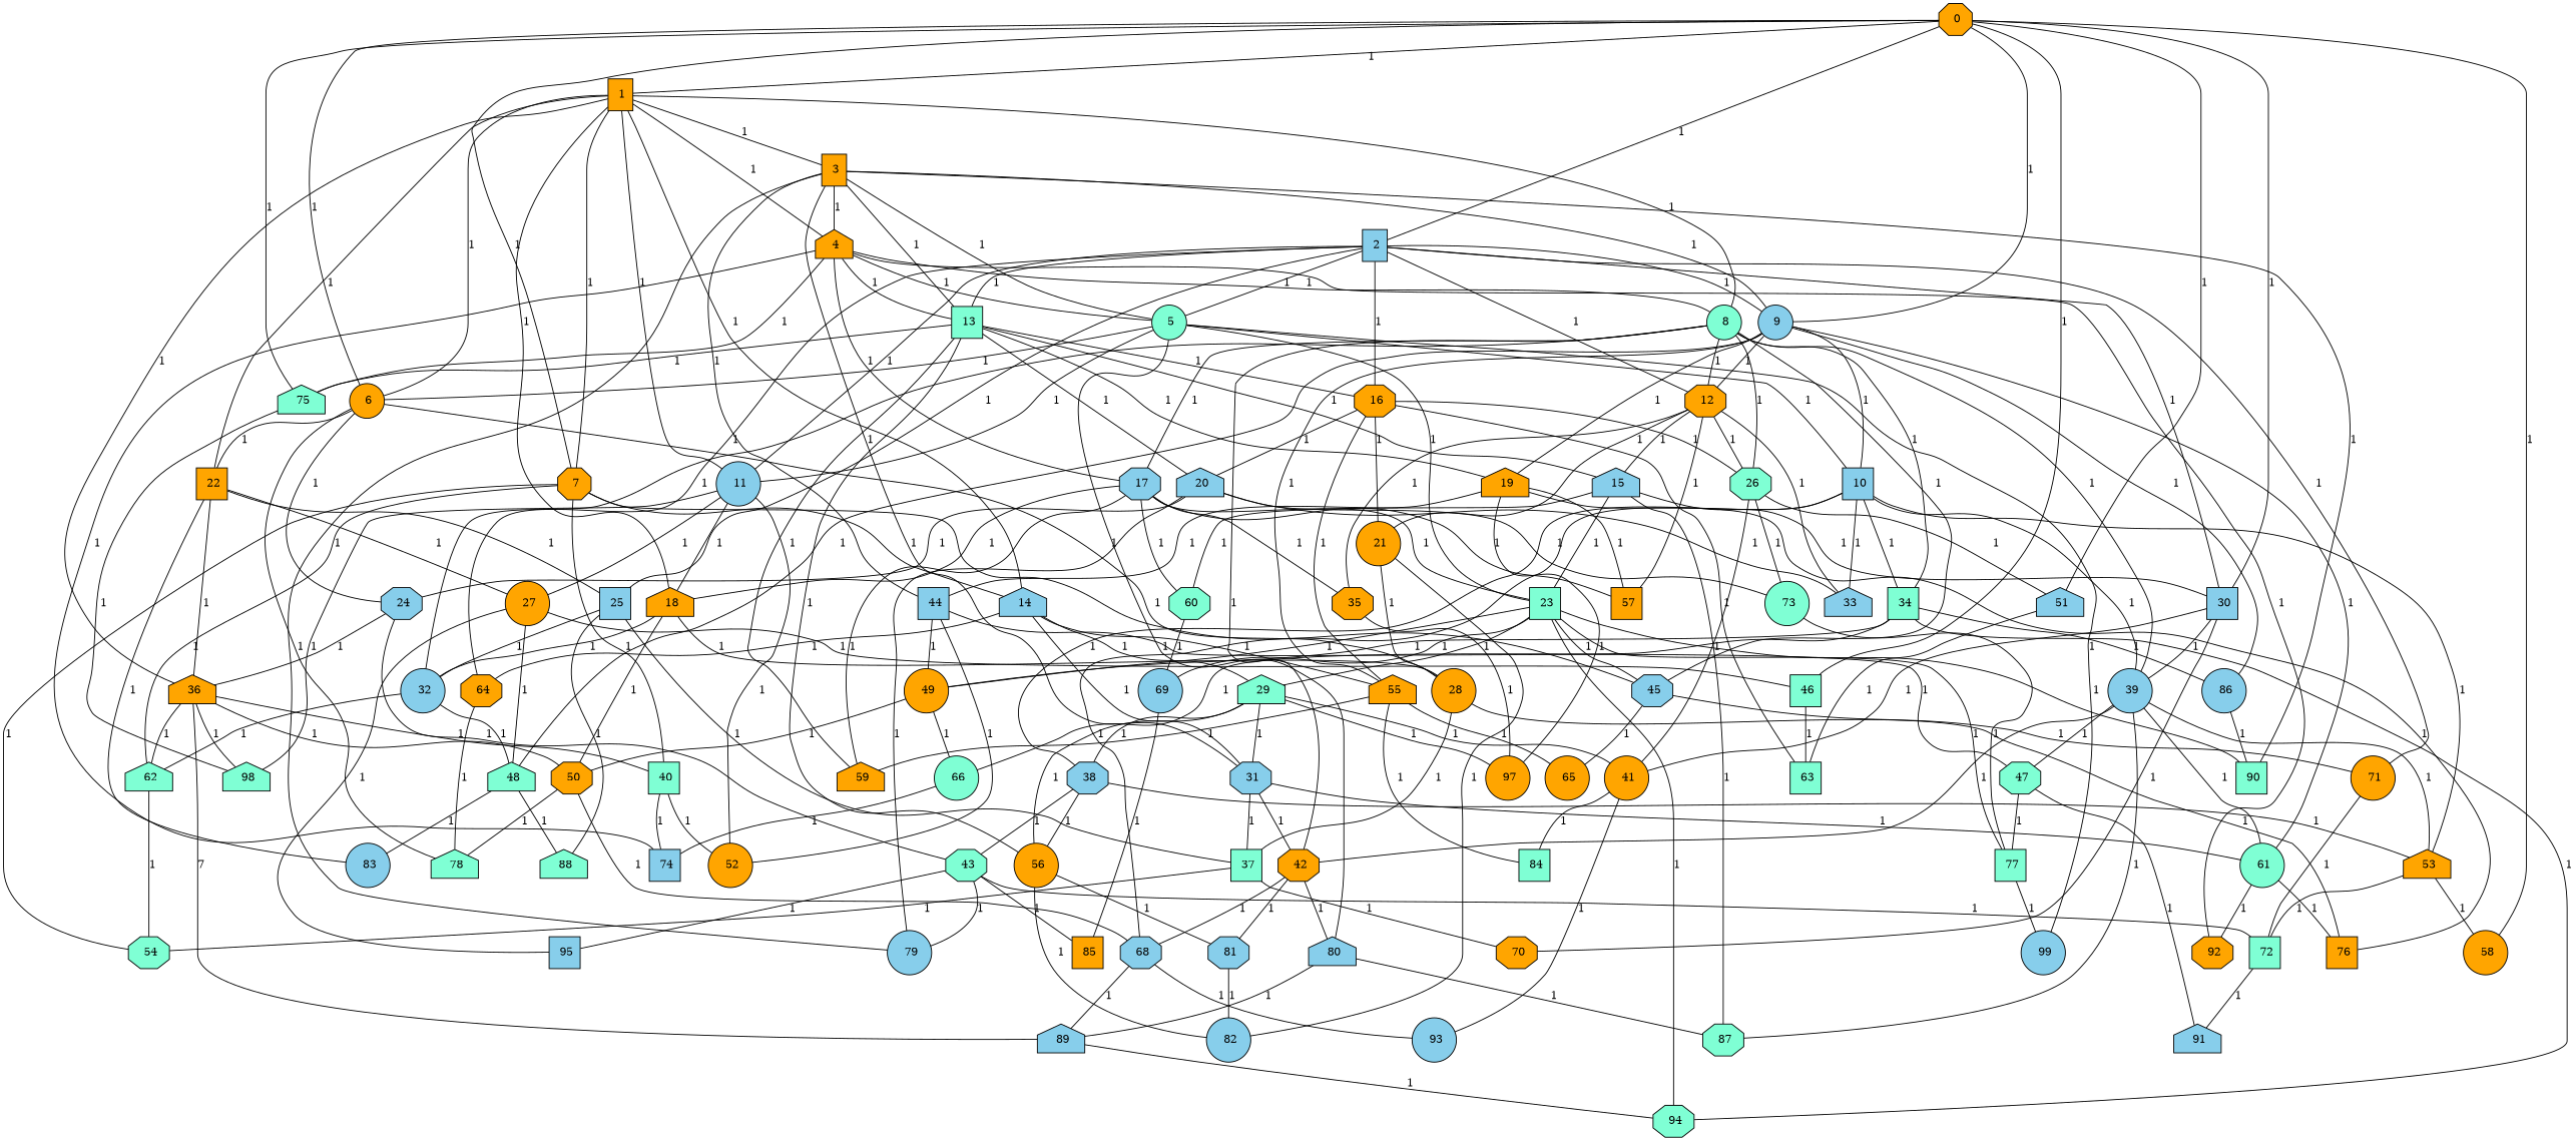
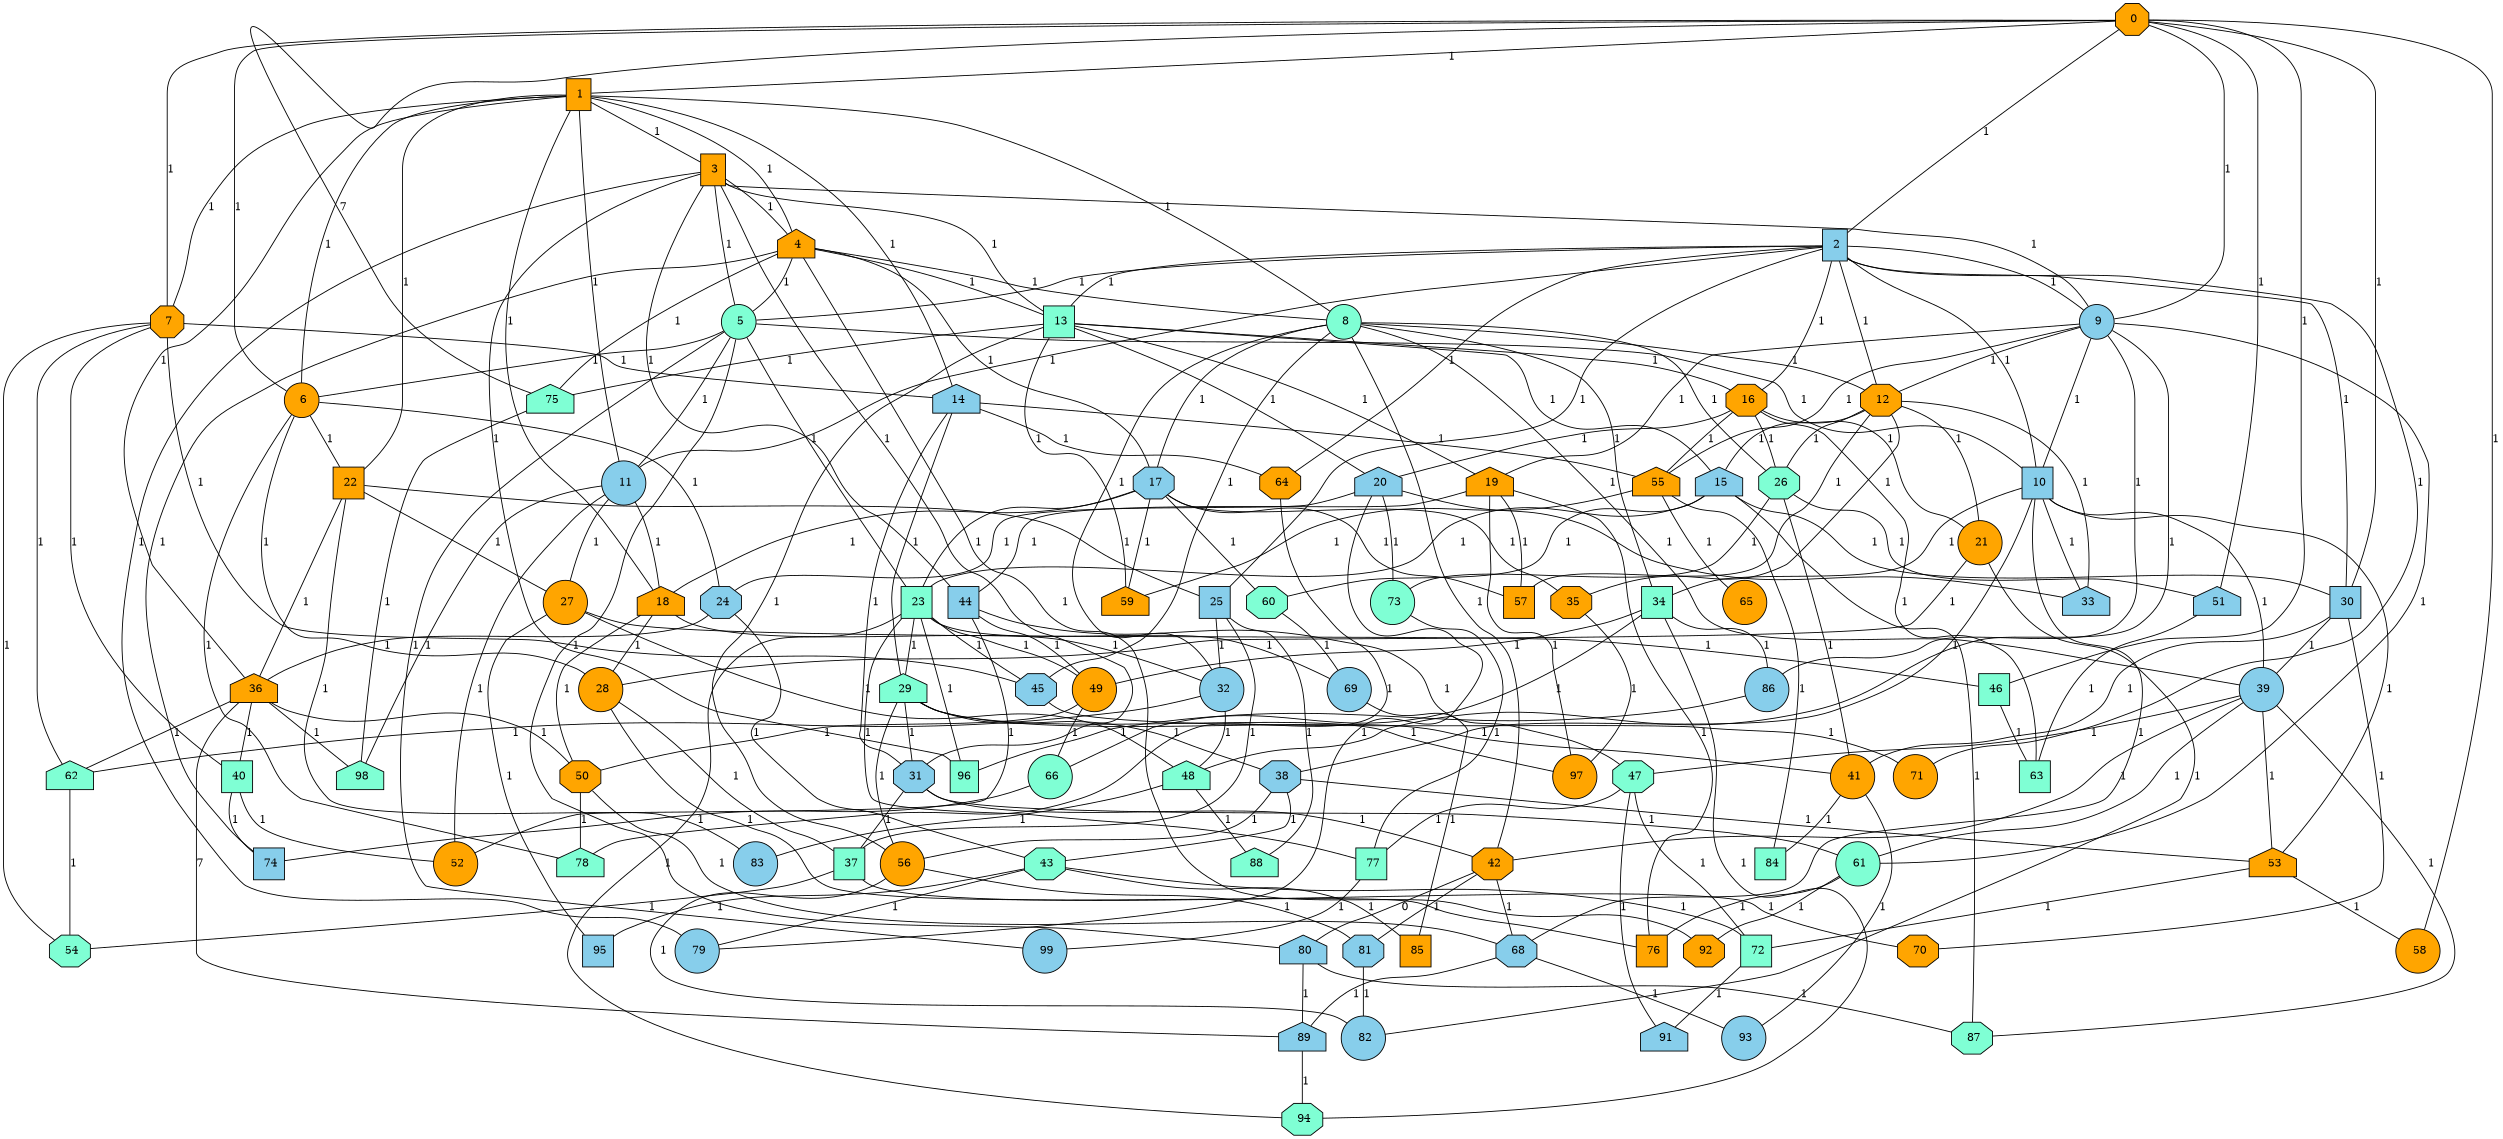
  graph {
    fixedsize="true;"
    node [color=black fillcolor=orange fontsize=12 hight=.12 shape=circle style=filled]
    edge [fontsize=12]
    n1 [label=" 0" shape=octagon width=.12]
    n2 [label=" 1" shape=box width=.12]
    n3 [fillcolor=skyblue label=" 2" shape=box width=.12]
    n4 [label=" 6" width=.12]
    n5 [label=" 7" shape=octagon width=.12]
    n6 [fillcolor=skyblue label=" 9" width=.12]
    n7 [fillcolor=skyblue label=" 30" shape=box width=.12]
    n8 [fillcolor=aquamarine label=" 46" shape=box width=.12]
    n9 [fillcolor=skyblue label=" 51" shape=house width=.12]
    n10 [label=" 58" width=.12]
    n11 [fillcolor=aquamarine label=" 75" shape=house width=.12]
    n12 [label=" 3" shape=box width=.12]
    n13 [label=" 4" shape=house width=.12]
    n14 [fillcolor=aquamarine label=" 8" width=.12]
    n15 [fillcolor=skyblue label=" 11" width=.12]
    n16 [fillcolor=skyblue label=" 14" shape=house width=.12]
    n17 [label=" 18" shape=house width=.12]
    n18 [label=" 22" shape=box width=.12]
    n19 [label=" 36" shape=house width=.12]
    n20 [fillcolor=aquamarine label=" 5" width=.12]
    n21 [fillcolor=skyblue label=" 10" shape=box width=.12]
    n22 [label=" 12" shape=octagon width=.12]
    n23 [fillcolor=aquamarine label=" 13" shape=box width=.12]
    n24 [label=" 16" shape=octagon width=.12]
    n25 [fillcolor=skyblue label=" 25" shape=box width=.12]
    n26 [label=" 64" shape=octagon width=.12]
    n27 [label=" 71" width=.12]
    n28 [fillcolor=skyblue label=" 24" shape=octagon width=.12]
    n29 [label=" 28" width=.12]
    n30 [fillcolor=aquamarine label=" 78" shape=house width=.12]
    n31 [fillcolor=aquamarine label=" 40" shape=box width=.12]
    n32 [fillcolor=skyblue label=" 45" shape=octagon width=.12]
    n33 [fillcolor=aquamarine label=" 54" shape=octagon width=.12]
    n34 [fillcolor=aquamarine label=" 62" shape=house width=.12]
    n35 [label=" 19" shape=house width=.12]
    n36 [fillcolor=aquamarine label=" 48" shape=house width=.12]
    n37 [label=" 55" shape=house width=.12]
    n38 [fillcolor=aquamarine label=" 61" width=.12]
    n39 [fillcolor=skyblue label=" 86" width=.12]
    n40 [fillcolor=skyblue label=" 39" width=.12]
    n41 [label=" 41" width=.12]
    n42 [label=" 70" shape=octagon width=.12]
    n43 [fillcolor=aquamarine label=" 63" shape=box width=.12]
    n44 [fillcolor=aquamarine label=" 98" shape=house width=.12]
    n45 [fillcolor=skyblue label=" 31" shape=octagon width=.12]
    n46 [fillcolor=skyblue label=" 44" shape=box width=.12]
    n47 [fillcolor=skyblue label=" 79" width=.12]
-   n48 [fillcolor=aquamarine label=" 90" shape=box width=.12]
+   n48 [fillcolor=aquamarine label=96 shape=box width=.12]
    n49 [fillcolor=skyblue label=" 17" shape=octagon width=.12]
    n50 [fillcolor=skyblue label=" 74" shape=box width=.12]
    n51 [label=" 92" shape=octagon width=.12]
    n52 [fillcolor=aquamarine label=" 26" shape=octagon width=.12]
    n53 [fillcolor=skyblue label=" 32" width=.12]
    n54 [fillcolor=aquamarine label=" 34" shape=box width=.12]
    n55 [label=" 42" shape=octagon width=.12]
    n56 [label=" 27" width=.12]
    n57 [label=" 52" width=.12]
    n58 [fillcolor=aquamarine label=" 29" shape=house width=.12]
    n59 [label=" 50" shape=octagon width=.12]
    n60 [fillcolor=skyblue label=" 83" width=.12]
    n61 [fillcolor=skyblue label=" 89" shape=house width=.12]
    n62 [fillcolor=aquamarine label=" 23" shape=box width=.12]
    n63 [fillcolor=skyblue label=" 80" shape=house width=.12]
    n64 [fillcolor=skyblue label=" 99" width=.12]
    n65 [fillcolor=skyblue label=" 33" shape=house width=.12]
    n66 [fillcolor=skyblue label=" 38" shape=octagon width=.12]
    n67 [label=" 53" shape=house width=.12]
    n68 [fillcolor=skyblue label=" 68" shape=octagon width=.12]
    n69 [fillcolor=skyblue label=" 15" shape=house width=.12]
    n70 [label=" 21" width=.12]
    n71 [label=" 35" shape=octagon width=.12]
    n72 [label=" 57" shape=box width=.12]
    n73 [fillcolor=skyblue label=" 20" shape=house width=.12]
    n74 [label=" 56" width=.12]
    n75 [label=" 59" shape=house width=.12]
    n76 [fillcolor=aquamarine label=" 37" shape=box width=.12]
    n77 [fillcolor=aquamarine label=" 88" shape=house width=.12]
    n78 [fillcolor=aquamarine label=" 72" shape=box width=.12]
    n79 [label=" 49" width=.12]
    n80 [fillcolor=aquamarine label=" 47" shape=octagon width=.12]
    n81 [fillcolor=aquamarine label=" 60" shape=octagon width=.12]
    n82 [fillcolor=skyblue label=" 69" width=.12]
    n83 [fillcolor=aquamarine label=" 77" shape=box width=.12]
    n84 [fillcolor=aquamarine label=" 94" shape=octagon width=.12]
    n85 [fillcolor=aquamarine label=" 87" shape=octagon width=.12]
    n86 [fillcolor=aquamarine label=" 43" shape=octagon width=.12]
    n87 [label=" 76" shape=box width=.12]
    n88 [label=" 65" width=.12]
    n89 [fillcolor=aquamarine label=" 73" width=.12]
    n90 [fillcolor=aquamarine label=" 66" width=.12]
    n91 [fillcolor=skyblue label=" 81" shape=octagon width=.12]
    n92 [label=" 97" width=.12]
    n93 [fillcolor=aquamarine label=" 84" shape=box width=.12]
    n94 [fillcolor=skyblue label=" 95" shape=box width=.12]
    n95 [fillcolor=skyblue label=" 82" width=.12]
    n96 [label=" 85" shape=box width=.12]
    n97 [fillcolor=skyblue label=" 93" width=.12]
    n98 [fillcolor=skyblue label=" 91" shape=house width=.12]
    n1 -- n2 [label=1]
    n1 -- n3 [label=1]
    n1 -- n4 [label=1]
    n1 -- n5 [label=1]
    n1 -- n6 [label=1]
    n1 -- n7 [label=1]
    n1 -- n8 [label=1]
    n1 -- n9 [label=1]
    n1 -- n10 [label=1]
-   n1 -- n11 [label=1]
+   n1 -- n11 [label=7]
    n2 -- n4 [label=1]
    n2 -- n5 [label=1]
    n2 -- n12 [label=1]
    n2 -- n13 [label=1]
    n2 -- n14 [label=1]
    n2 -- n15 [label=1]
    n2 -- n16 [label=1]
    n2 -- n17 [label=1]
    n2 -- n18 [label=1]
    n2 -- n19 [label=1]
    n3 -- n6 [label=1]
    n3 -- n7 [label=1]
    n3 -- n15 [label=1]
    n3 -- n20 [label=1]
+   n3 -- n21 [label=1]
    n3 -- n22 [label=1]
    n3 -- n23 [label=1]
    n3 -- n24 [label=1]
    n3 -- n25 [label=1]
    n3 -- n26 [label=1]
    n3 -- n27 [label=1]
    n4 -- n18 [label=1]
    n4 -- n28 [label=1]
    n4 -- n29 [label=1]
    n4 -- n30 [label=1]
    n5 -- n16 [label=1]
    n5 -- n31 [label=1]
    n5 -- n32 [label=1]
    n5 -- n33 [label=1]
    n5 -- n34 [label=1]
    n6 -- n21 [label=1]
    n6 -- n22 [label=1]
    n6 -- n35 [label=1]
    n6 -- n36 [label=1]
    n6 -- n37 [label=1]
    n6 -- n38 [label=1]
    n6 -- n39 [label=1]
    n7 -- n40 [label=1]
    n7 -- n41 [label=1]
    n7 -- n42 [label=1]
    n8 -- n43 [label=1]
    n9 -- n43 [label=1]
    n11 -- n44 [label=1]
    n12 -- n6 [label=1]
    n12 -- n13 [label=1]
    n12 -- n20 [label=1]
    n12 -- n23 [label=1]
    n12 -- n45 [label=1]
    n12 -- n46 [label=1]
    n12 -- n47 [label=1]
    n12 -- n48 [label=1]
    n13 -- n11 [label=1]
    n13 -- n14 [label=1]
    n13 -- n20 [label=1]
    n13 -- n23 [label=1]
    n13 -- n49 [label=1]
    n13 -- n50 [label=1]
    n13 -- n51 [label=1]
    n14 -- n22 [label=1]
    n14 -- n32 [label=1]
    n14 -- n40 [label=1]
    n14 -- n49 [label=1]
    n14 -- n52 [label=1]
    n14 -- n53 [label=1]
    n14 -- n54 [label=1]
    n14 -- n55 [label=1]
    n15 -- n17 [label=1]
    n15 -- n44 [label=1]
    n15 -- n56 [label=1]
    n15 -- n57 [label=1]
    n16 -- n26 [label=1]
    n16 -- n37 [label=1]
    n16 -- n45 [label=1]
    n16 -- n58 [label=1]
    n17 -- n29 [label=1]
    n17 -- n53 [label=1]
    n17 -- n59 [label=1]
    n18 -- n19 [label=1]
    n18 -- n25 [label=1]
    n18 -- n56 [label=1]
    n18 -- n60 [label=1]
    n19 -- n31 [label=1]
    n19 -- n34 [label=1]
    n19 -- n44 [label=1]
    n19 -- n59 [label=1]
    n19 -- n61 [label=7]
    n20 -- n4 [label=1]
    n20 -- n15 [label=1]
    n20 -- n21 [label=1]
    n20 -- n62 [label=1]
    n20 -- n63 [label=1]
    n20 -- n64 [label=1]
    n21 -- n40 [label=1]
    n21 -- n54 [label=1]
    n21 -- n65 [label=1]
    n21 -- n66 [label=1]
    n21 -- n67 [label=1]
    n21 -- n68 [label=1]
    n22 -- n52 [label=1]
    n22 -- n65 [label=1]
    n22 -- n69 [label=1]
    n22 -- n70 [label=1]
    n22 -- n71 [label=1]
    n22 -- n72 [label=1]
    n23 -- n11 [label=1]
    n23 -- n24 [label=1]
    n23 -- n35 [label=1]
    n23 -- n69 [label=1]
    n23 -- n73 [label=1]
    n23 -- n74 [label=1]
    n23 -- n75 [label=1]
    n24 -- n37 [label=1]
    n24 -- n43 [label=1]
    n24 -- n52 [label=1]
    n24 -- n70 [label=1]
    n24 -- n73 [label=1]
    n25 -- n53 [label=1]
    n25 -- n76 [label=1]
    n25 -- n77 [label=1]
    n26 -- n30 [label=1]
-   n27 -- n78 [label=1]
+   n80 -- n78 [label=1]
    n28 -- n19 [label=1]
    n28 -- n86 [label=1]
    n29 -- n76 [label=1]
    n29 -- n87 [label=1]
    n31 -- n50 [label=1]
    n31 -- n57 [label=1]
    n32 -- n27 [label=1]
-   n32 -- n88 [label=1]
    n34 -- n33 [label=1]
    n35 -- n46 [label=1]
    n35 -- n72 [label=1]
    n35 -- n87 [label=1]
    n35 -- n92 [label=1]
    n36 -- n60 [label=1]
    n36 -- n77 [label=1]
    n37 -- n75 [label=1]
    n37 -- n88 [label=1]
    n37 -- n93 [label=1]
    n38 -- n51 [label=1]
    n38 -- n87 [label=1]
    n39 -- n48 [label=1]
    n40 -- n38 [label=1]
    n40 -- n55 [label=1]
    n40 -- n67 [label=1]
    n40 -- n80 [label=1]
    n40 -- n85 [label=1]
    n41 -- n93 [label=1]
    n41 -- n97 [label=1]
    n45 -- n38 [label=1]
    n45 -- n55 [label=1]
    n45 -- n76 [label=1]
    n46 -- n57 [label=1]
    n46 -- n79 [label=1]
    n46 -- n80 [label=1]
    n49 -- n17 [label=1]
    n49 -- n62 [label=1]
    n49 -- n71 [label=1]
    n49 -- n72 [label=1]
    n49 -- n75 [label=1]
    n49 -- n81 [label=1]
    n52 -- n9 [label=1]
    n52 -- n41 [label=1]
    n52 -- n89 [label=1]
    n53 -- n34 [label=1]
    n53 -- n36 [label=1]
    n54 -- n39 [label=1]
    n54 -- n79 [label=1]
    n54 -- n84 [label=1]
    n54 -- n90 [label=1]
-   n55 -- n63 [label=1]
+   n55 -- n63 [label=0]
    n55 -- n68 [label=1]
    n55 -- n91 [label=1]
    n56 -- n8 [label=1]
    n56 -- n36 [label=1]
    n56 -- n94 [label=1]
    n58 -- n41 [label=1]
    n58 -- n45 [label=1]
    n58 -- n66 [label=1]
    n58 -- n74 [label=1]
    n58 -- n92 [label=1]
    n59 -- n30 [label=1]
    n59 -- n68 [label=1]
    n61 -- n84 [label=1]
    n62 -- n32 [label=1]
    n62 -- n48 [label=1]
    n62 -- n58 [label=1]
    n62 -- n79 [label=1]
    n62 -- n82 [label=1]
    n62 -- n83 [label=1]
    n62 -- n84 [label=1]
    n63 -- n61 [label=1]
    n63 -- n85 [label=1]
    n66 -- n67 [label=1]
    n66 -- n74 [label=1]
    n66 -- n86 [label=1]
    n67 -- n10 [label=1]
    n67 -- n78 [label=1]
    n68 -- n61 [label=1]
    n68 -- n97 [label=1]
    n69 -- n7 [label=1]
    n69 -- n62 [label=1]
    n69 -- n81 [label=1]
    n69 -- n85 [label=1]
    n70 -- n29 [label=1]
    n70 -- n95 [label=1]
    n71 -- n92 [label=1]
    n73 -- n28 [label=1]
    n73 -- n47 [label=1]
    n73 -- n65 [label=1]
    n73 -- n89 [label=1]
    n74 -- n91 [label=1]
    n74 -- n95 [label=1]
    n76 -- n33 [label=1]
    n76 -- n42 [label=1]
    n78 -- n98 [label=1]
    n79 -- n59 [label=1]
    n79 -- n90 [label=1]
    n80 -- n83 [label=1]
    n80 -- n98 [label=1]
    n81 -- n82 [label=1]
    n82 -- n96 [label=1]
    n83 -- n64 [label=1]
    n86 -- n47 [label=1]
    n86 -- n78 [label=1]
    n86 -- n94 [label=1]
    n86 -- n96 [label=1]
    n89 -- n83 [label=1]
    n90 -- n50 [label=1]
    n91 -- n95 [label=1]
  }
